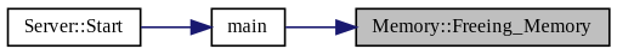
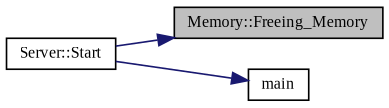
  digraph {
    fontname="Liberation Serif"
    rankdir=RL
    node [color=black fillcolor=white fontname="Liberation Serif" fontsize=10 shape=record style=filled]
    edge [color=midnightblue dir=back fontname="Liberation Serif" fontsize=10 labelfontname=Helvetica labelfontsize=10 style=solid]
    n1 [fillcolor=grey75 fontcolor=black height=0.2 label="Memory::Freeing_Memory" width=0.4]
    n2 [height=0.2 label="Server::Start" width=0.4]
    n3 [height=0.2 label=main width=0.4]
-   n1 -> n3
+   n1 -> n2
    n3 -> n2
  }
